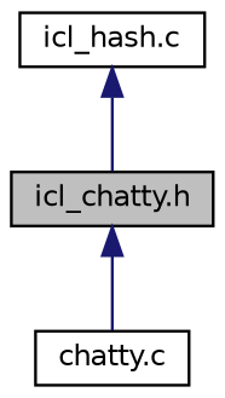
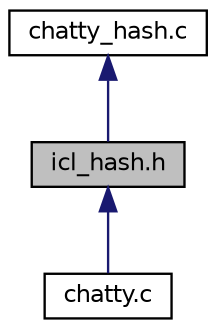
  digraph {
    node [color=black fillcolor=white fontname=Helvetica fontsize=10 shape=record style=filled]
    edge [color=midnightblue dir=back fontname=Helvetica fontsize=10 labelfontname=Helvetica labelfontsize=10 style=solid]
-   n1 [fillcolor=grey75 fontcolor=black height=0.2 label="icl_chatty.h" width=0.4]
+   n1 [fillcolor=grey75 fontcolor=black height=0.2 label="icl_hash.h" width=0.4]
    n2 [height=0.2 label="chatty.c" width=0.4]
-   n3 [height=0.2 label="icl_hash.c" width=0.4]
+   n3 [height=0.2 label="chatty_hash.c" width=0.4]
    n1 -> n2
    n3 -> n1
  }
